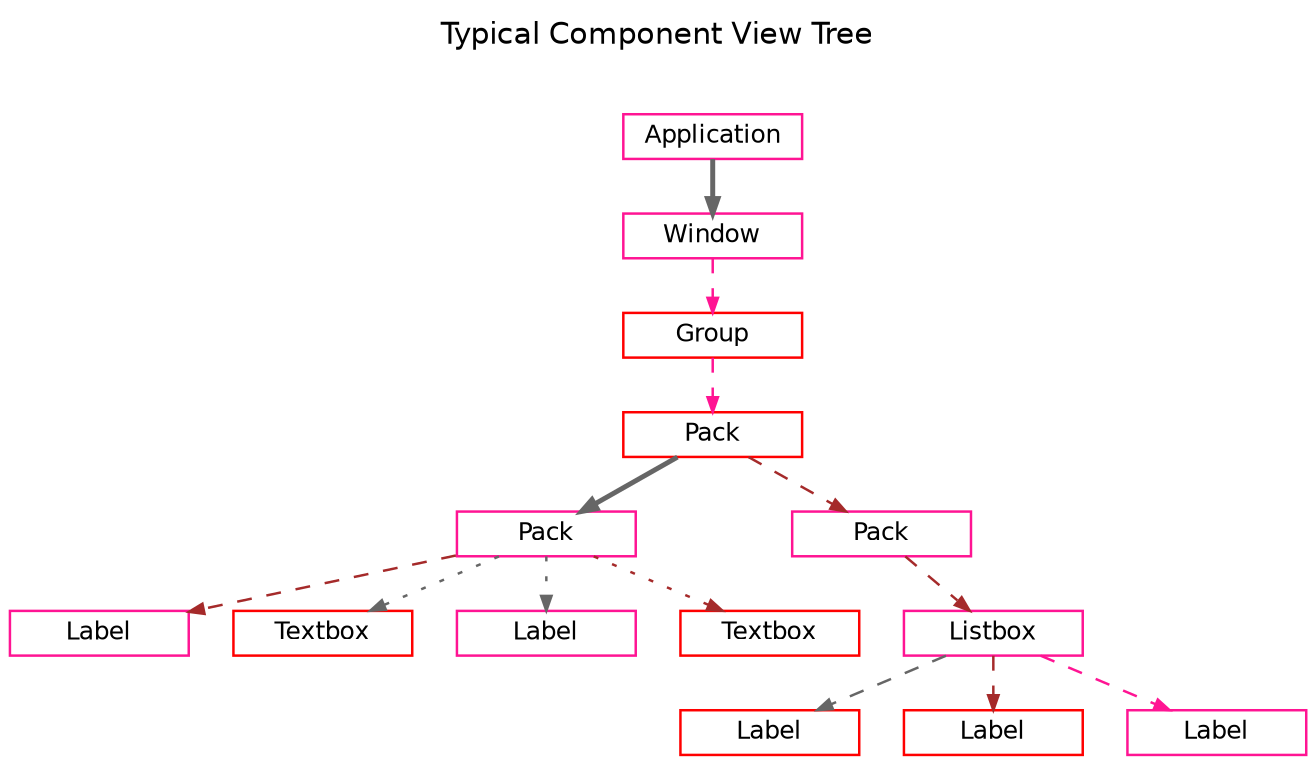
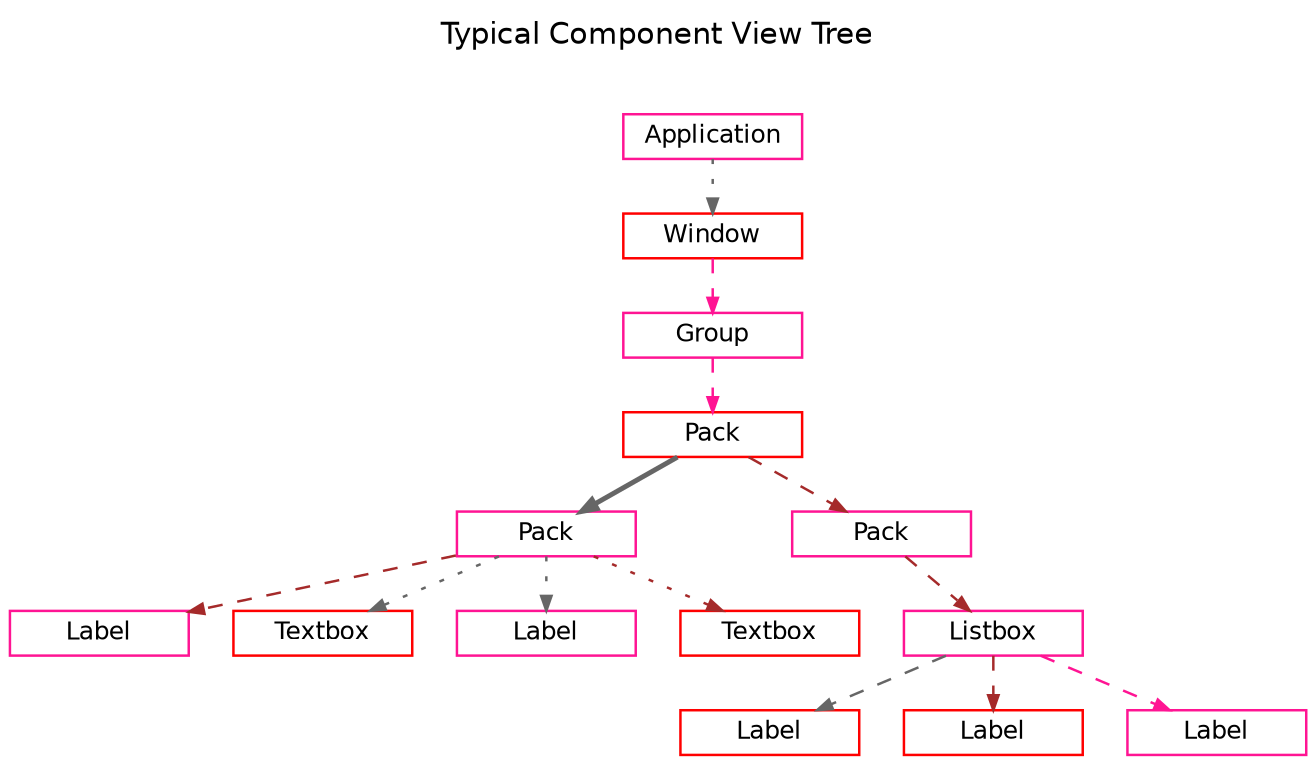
  digraph {
    fontname=Helvetica
    fontsize=12
    label="Typical Component View Tree"
    labelloc=top
    rankdir=TB
    ranksep=0.3
    node [color=deeppink fixedsize=true fontname=Helvetica fontsize=10 shape=box]
    edge [arrowsize=0.6 color=gray40 fontname=Helvetica fontsize=10 style=dashed]
    n1 [height=0.25 label=Application width=1]
-   n2 [height=0.25 label=Window width=1]
-   n3 [color=red height=0.25 label=Group width=1]
+   n2 [color=red height=0.25 label=Window width=1]
+   n3 [height=0.25 label=Group width=1]
    n4 [color=red height=0.25 label=Pack width=1]
    n5 [height=0.25 label=Pack width=1]
    n6 [height=0.25 label=Pack width=1]
    n7 [height=0.25 label=Label width=1]
    n8 [color=red height=0.25 label=Textbox width=1]
    n9 [height=0.25 label=Label width=1]
    n10 [color=red height=0.25 label=Textbox width=1]
    n11 [height=0.25 label=Listbox width=1]
    n12 [color=red height=0.25 label=Label width=1]
    n13 [color=red height=0.25 label=Label width=1]
    n14 [height=0.25 label=Label width=1]
-   n1 -> n2 [style=bold]
+   n1 -> n2 [style=dotted]
    n2 -> n3 [color=deeppink]
    n3 -> n4 [color=deeppink]
    n4 -> n5 [style=bold]
    n4 -> n6 [color=brown]
    n5 -> n7 [color=brown]
    n5 -> n8 [style=dotted]
    n5 -> n9 [style=dotted]
    n5 -> n10 [color=brown style=dotted]
    n6 -> n11 [color=brown]
    n11 -> n12
    n11 -> n13 [color=brown]
    n11 -> n14 [color=deeppink]
  }
